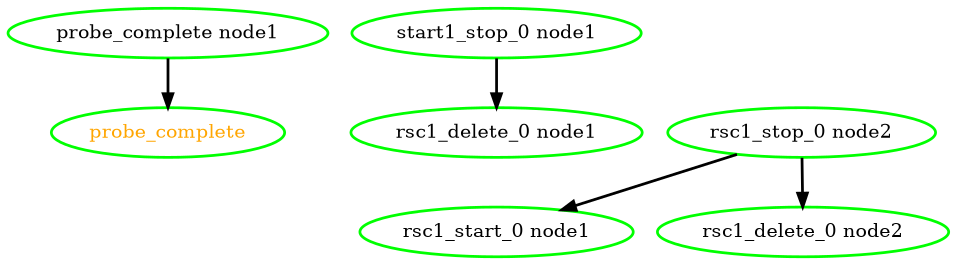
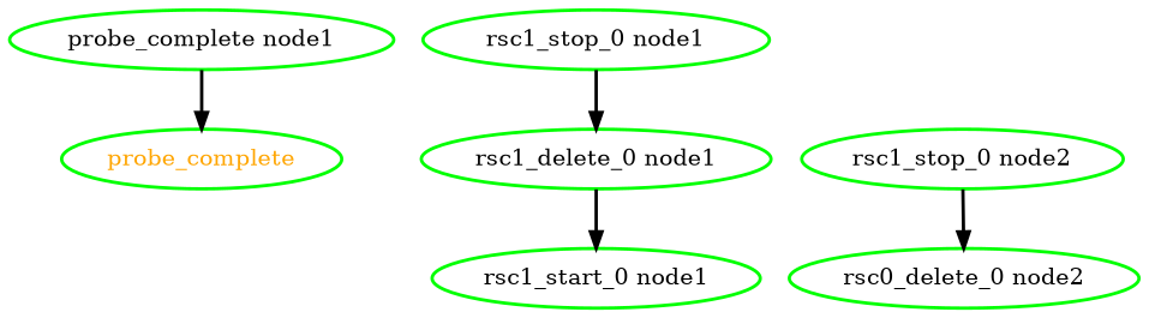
  digraph {
    node [color=green fontcolor=black style=bold]
    edge [style=bold]
    probe_complete [fontcolor=orange]
    "probe_complete node1"
-   "rsc1_stop_0 node1" [label="start1_stop_0 node1"]
+   "rsc1_stop_0 node1"
    "rsc1_delete_0 node1"
    "rsc1_stop_0 node2"
    "rsc1_start_0 node1"
-   "rsc1_delete_0 node2"
+   "rsc1_delete_0 node2" [label="rsc0_delete_0 node2"]
    "probe_complete node1" -> probe_complete
    "rsc1_stop_0 node1" -> "rsc1_delete_0 node1"
-   "rsc1_stop_0 node2" -> "rsc1_start_0 node1"
+   "rsc1_delete_0 node1" -> "rsc1_start_0 node1"
    "rsc1_stop_0 node2" -> "rsc1_delete_0 node2"
  }
